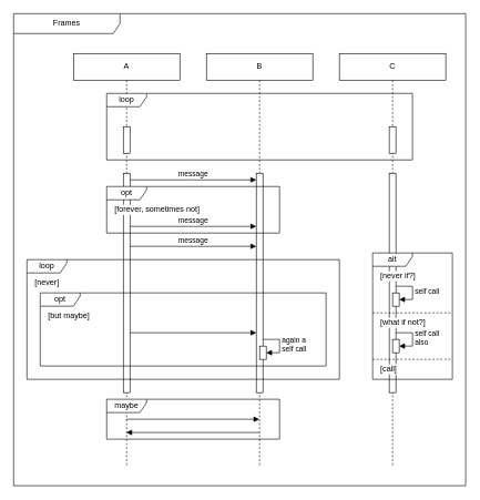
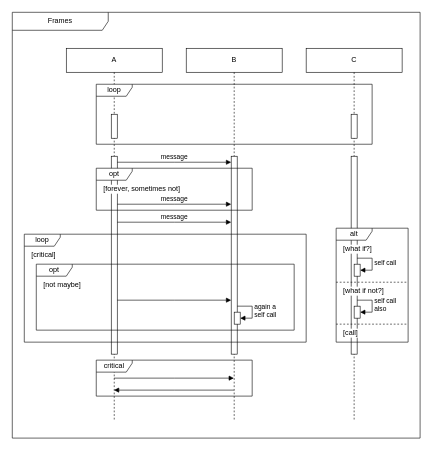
  <mxCell id="0" />
  <mxCell id="1" parent="0" />
  <mxCell id="2" value="Frames" parent="1" style="shape=umlFrame;whiteSpace=wrap;html=1;pointerEvents=0;width=160;height=30;" vertex="1"><mxGeometry x="20" y="20" width="680.0" height="710" as="geometry" /></mxCell>
  <mxCell id="3" value="A" parent="1" style="shape=umlLifeline;perimeter=lifelinePerimeter;whiteSpace=wrap;html=1;container=1;dropTarget=0;collapsible=0;recursiveResize=0;outlineConnect=0;portConstraint=eastwest;newEdgeStyle={&quot;curved&quot;:0,&quot;rounded&quot;:0};size=40;" vertex="1"><mxGeometry x="110" y="80" width="160" height="620" as="geometry" /></mxCell>
  <mxCell id="4" value="B" parent="1" style="shape=umlLifeline;perimeter=lifelinePerimeter;whiteSpace=wrap;html=1;container=1;dropTarget=0;collapsible=0;recursiveResize=0;outlineConnect=0;portConstraint=eastwest;newEdgeStyle={&quot;curved&quot;:0,&quot;rounded&quot;:0};size=40;" vertex="1"><mxGeometry x="310" y="80" width="160" height="620" as="geometry" /></mxCell>
  <mxCell id="5" value="C" parent="1" style="shape=umlLifeline;perimeter=lifelinePerimeter;whiteSpace=wrap;html=1;container=1;dropTarget=0;collapsible=0;recursiveResize=0;outlineConnect=0;portConstraint=eastwest;newEdgeStyle={&quot;curved&quot;:0,&quot;rounded&quot;:0};size=40;" vertex="1"><mxGeometry x="510" y="80" width="160" height="620" as="geometry" /></mxCell>
  <mxCell id="6" value="loop" parent="1" style="shape=umlFrame;whiteSpace=wrap;html=1;pointerEvents=0;width=60;height=20;" vertex="1"><mxGeometry x="160" y="140" width="460.0" height="100" as="geometry" /></mxCell>
  <mxCell id="7" value="" parent="3" style="html=1;points=[[0,0,0,0,5],[0,1,0,0,-5],[1,0,0,0,5],[1,1,0,0,-5]];perimeter=orthogonalPerimeter;outlineConnect=0;targetShapes=umlLifeline;portConstraint=eastwest;newEdgeStyle={&quot;curved&quot;:0,&quot;rounded&quot;:0};" vertex="1"><mxGeometry x="75.0" y="110" width="10" height="40" as="geometry" /></mxCell>
  <mxCell id="8" value="" parent="5" style="html=1;points=[[0,0,0,0,5],[0,1,0,0,-5],[1,0,0,0,5],[1,1,0,0,-5]];perimeter=orthogonalPerimeter;outlineConnect=0;targetShapes=umlLifeline;portConstraint=eastwest;newEdgeStyle={&quot;curved&quot;:0,&quot;rounded&quot;:0};" vertex="1"><mxGeometry x="75.0" y="110" width="10" height="40" as="geometry" /></mxCell>
  <mxCell id="9" value="" parent="3" style="html=1;points=[[0,0,0,0,5],[0,1,0,0,-5],[1,0,0,0,5],[1,1,0,0,-5]];perimeter=orthogonalPerimeter;outlineConnect=0;targetShapes=umlLifeline;portConstraint=eastwest;newEdgeStyle={&quot;curved&quot;:0,&quot;rounded&quot;:0};" vertex="1"><mxGeometry x="75.0" y="180" width="10" height="330" as="geometry" /></mxCell>
  <mxCell id="10" value="" parent="4" style="html=1;points=[[0,0,0,0,5],[0,1,0,0,-5],[1,0,0,0,5],[1,1,0,0,-5]];perimeter=orthogonalPerimeter;outlineConnect=0;targetShapes=umlLifeline;portConstraint=eastwest;newEdgeStyle={&quot;curved&quot;:0,&quot;rounded&quot;:0};" vertex="1"><mxGeometry x="75.0" y="180" width="10" height="330" as="geometry" /></mxCell>
  <mxCell id="11" value="" parent="5" style="html=1;points=[[0,0,0,0,5],[0,1,0,0,-5],[1,0,0,0,5],[1,1,0,0,-5]];perimeter=orthogonalPerimeter;outlineConnect=0;targetShapes=umlLifeline;portConstraint=eastwest;newEdgeStyle={&quot;curved&quot;:0,&quot;rounded&quot;:0};" vertex="1"><mxGeometry x="75.0" y="180" width="10" height="330" as="geometry" /></mxCell>
  <mxCell id="12" value="message" parent="1" style="html=1;curved=0;rounded=0;align=center;verticalAlign=bottom;endArrow=block;dashed=0;" edge="1" source="9" target="10"><mxGeometry relative="1" as="geometry"><mxPoint as="sourcePoint" x="110" y="80" /><mxPoint as="targetPoint" x="110" y="80" /><Array as="points"><mxPoint x="290" y="270" /></Array></mxGeometry></mxCell>
  <mxCell id="13" value="opt" parent="1" style="shape=umlFrame;whiteSpace=wrap;html=1;pointerEvents=0;width=60;height=20;" vertex="1"><mxGeometry x="160" y="280" width="260.0" height="70" as="geometry" /></mxCell>
  <mxCell id="14" value="[forever, sometimes not]" parent="13" style="text;html=1;rounded=0;labelBackgroundColor=default;align=left;verticalAlign=middle;" vertex="1"><mxGeometry x="10" y="25" width="100" height="20" as="geometry" /></mxCell>
  <mxCell id="15" value="message" parent="1" style="html=1;curved=0;rounded=0;align=center;verticalAlign=bottom;endArrow=block;dashed=0;" edge="1" source="9" target="10"><mxGeometry relative="1" as="geometry"><mxPoint as="sourcePoint" x="110" y="80" /><mxPoint as="targetPoint" x="110" y="80" /><Array as="points"><mxPoint x="290" y="340" /></Array></mxGeometry></mxCell>
  <mxCell id="16" value="message" parent="1" style="html=1;curved=0;rounded=0;align=center;verticalAlign=bottom;endArrow=block;dashed=0;" edge="1" source="9" target="10"><mxGeometry relative="1" as="geometry"><mxPoint as="sourcePoint" x="110" y="80" /><mxPoint as="targetPoint" x="110" y="80" /><Array as="points"><mxPoint x="290" y="370" /></Array></mxGeometry></mxCell>
  <mxCell id="17" value="alt" parent="1" style="shape=umlFrame;whiteSpace=wrap;html=1;pointerEvents=0;width=60;height=20;" vertex="1"><mxGeometry x="560" y="380" width="120.0" height="190" as="geometry" /></mxCell>
- <mxCell id="18" value="[never if?]" parent="17" style="text;html=1;rounded=0;labelBackgroundColor=default;align=left;verticalAlign=middle;" vertex="1"><mxGeometry x="10" y="25" width="100" height="20" as="geometry" /></mxCell>
+ <mxCell id="18" value="[what if?]" parent="17" style="text;html=1;rounded=0;labelBackgroundColor=default;align=left;verticalAlign=middle;" vertex="1"><mxGeometry x="10" y="25" width="100" height="20" as="geometry" /></mxCell>
  <mxCell id="19" value="" parent="5" style="html=1;points=[[0,0,0,0,5],[0,1,0,0,-5],[1,0,0,0,5],[1,1,0,0,-5]];perimeter=orthogonalPerimeter;outlineConnect=0;targetShapes=umlLifeline;portConstraint=eastwest;newEdgeStyle={&quot;curved&quot;:0,&quot;rounded&quot;:0};" vertex="1"><mxGeometry x="80.0" y="360" width="10" height="20" as="geometry" /></mxCell>
  <mxCell id="20" value="self call" parent="1" style="html=1;curved=0;rounded=0;spacingLeft=2;align=left;verticalAlign=middle;endArrow=block;dashed=0;" edge="1" source="11" target="19"><mxGeometry relative="1" as="geometry"><mxPoint as="sourcePoint" x="110" y="80" /><mxPoint as="targetPoint" x="110" y="80" /><Array as="points"><mxPoint x="620" y="430" /><mxPoint x="620" y="450" /></Array></mxGeometry></mxCell>
  <mxCell id="21" value="" parent="1" style="html=1;endArrow=none;dashed=1;rounded=0;entryX=1;entryY=0.474;entryDx=0;entryDy=0;entryPerimeter=0;exitX=0;exitY=0.474;exitDx=0;exitDy=0;exitPerimeter=0;" edge="1" source="17" target="17"><mxGeometry relative="1" as="geometry"><mxPoint as="targetPoint" x="110" y="80" /><mxPoint as="sourcePoint" x="110" y="80" /></mxGeometry></mxCell>
  <mxCell id="22" value="[what if not?]" parent="17" style="text;html=1;rounded=0;labelBackgroundColor=default;align=left;verticalAlign=middle;" vertex="1"><mxGeometry x="10" y="95" width="100" height="20" as="geometry" /></mxCell>
  <mxCell id="23" value="" parent="5" style="html=1;points=[[0,0,0,0,5],[0,1,0,0,-5],[1,0,0,0,5],[1,1,0,0,-5]];perimeter=orthogonalPerimeter;outlineConnect=0;targetShapes=umlLifeline;portConstraint=eastwest;newEdgeStyle={&quot;curved&quot;:0,&quot;rounded&quot;:0};" vertex="1"><mxGeometry x="80.0" y="430" width="10" height="20" as="geometry" /></mxCell>
  <mxCell id="24" value="self call&lt;br/&gt;also" parent="1" style="html=1;curved=0;rounded=0;spacingLeft=2;align=left;verticalAlign=middle;endArrow=block;dashed=0;" edge="1" source="11" target="23"><mxGeometry relative="1" as="geometry"><mxPoint as="sourcePoint" x="110" y="80" /><mxPoint as="targetPoint" x="110" y="80" /><Array as="points"><mxPoint x="620" y="500" /><mxPoint x="620" y="520" /></Array></mxGeometry></mxCell>
  <mxCell id="25" value="" parent="1" style="html=1;endArrow=none;dashed=1;rounded=0;entryX=1;entryY=0.842;entryDx=0;entryDy=0;entryPerimeter=0;exitX=0;exitY=0.842;exitDx=0;exitDy=0;exitPerimeter=0;" edge="1" source="17" target="17"><mxGeometry relative="1" as="geometry"><mxPoint as="targetPoint" x="110" y="80" /><mxPoint as="sourcePoint" x="110" y="80" /></mxGeometry></mxCell>
  <mxCell id="26" value="[call]" parent="17" style="text;html=1;rounded=0;labelBackgroundColor=default;align=left;verticalAlign=middle;" vertex="1"><mxGeometry x="10" y="165" width="100" height="20" as="geometry" /></mxCell>
  <mxCell id="27" value="loop" parent="1" style="shape=umlFrame;whiteSpace=wrap;html=1;pointerEvents=0;width=60;height=20;" vertex="1"><mxGeometry x="40" y="390" width="470.0" height="180" as="geometry" /></mxCell>
- <mxCell id="28" value="[never]" parent="27" style="text;html=1;rounded=0;labelBackgroundColor=default;align=left;verticalAlign=middle;" vertex="1"><mxGeometry x="10" y="25" width="100" height="20" as="geometry" /></mxCell>
+ <mxCell id="28" value="[critical]" parent="27" style="text;html=1;rounded=0;labelBackgroundColor=default;align=left;verticalAlign=middle;" vertex="1"><mxGeometry x="10" y="25" width="100" height="20" as="geometry" /></mxCell>
  <mxCell id="29" value="opt" parent="1" style="shape=umlFrame;whiteSpace=wrap;html=1;pointerEvents=0;width=60;height=20;" vertex="1"><mxGeometry x="60" y="440" width="430.0" height="110" as="geometry" /></mxCell>
- <mxCell id="30" value="[but maybe]" parent="29" style="text;html=1;rounded=0;labelBackgroundColor=default;align=left;verticalAlign=middle;" vertex="1"><mxGeometry x="10" y="25" width="100" height="20" as="geometry" /></mxCell>
+ <mxCell id="30" value="[not maybe]" parent="29" style="text;html=1;rounded=0;labelBackgroundColor=default;align=left;verticalAlign=middle;" vertex="1"><mxGeometry x="10" y="25" width="100" height="20" as="geometry" /></mxCell>
  <mxCell id="31" value="" parent="1" style="html=1;curved=0;rounded=0;align=center;verticalAlign=bottom;endArrow=block;dashed=0;" edge="1" source="9" target="10"><mxGeometry relative="1" as="geometry"><mxPoint as="sourcePoint" x="110" y="80" /><mxPoint as="targetPoint" x="110" y="80" /><Array as="points"><mxPoint x="290" y="500" /></Array></mxGeometry></mxCell>
  <mxCell id="32" value="" parent="4" style="html=1;points=[[0,0,0,0,5],[0,1,0,0,-5],[1,0,0,0,5],[1,1,0,0,-5]];perimeter=orthogonalPerimeter;outlineConnect=0;targetShapes=umlLifeline;portConstraint=eastwest;newEdgeStyle={&quot;curved&quot;:0,&quot;rounded&quot;:0};" vertex="1"><mxGeometry x="80.0" y="440" width="10" height="20" as="geometry" /></mxCell>
  <mxCell id="33" value="again a&lt;br/&gt;self call" parent="1" style="html=1;curved=0;rounded=0;spacingLeft=2;align=left;verticalAlign=middle;endArrow=block;dashed=0;" edge="1" source="10" target="32"><mxGeometry relative="1" as="geometry"><mxPoint as="sourcePoint" x="110" y="80" /><mxPoint as="targetPoint" x="110" y="80" /><Array as="points"><mxPoint x="420" y="510" /><mxPoint x="420" y="530" /></Array></mxGeometry></mxCell>
- <mxCell id="34" value="maybe" parent="1" style="shape=umlFrame;whiteSpace=wrap;html=1;pointerEvents=0;width=60;height=20;" vertex="1"><mxGeometry x="160" y="600" width="260.0" height="60" as="geometry" /></mxCell>
+ <mxCell id="34" value="critical" parent="1" style="shape=umlFrame;whiteSpace=wrap;html=1;pointerEvents=0;width=60;height=20;" vertex="1"><mxGeometry x="160" y="600" width="260.0" height="60" as="geometry" /></mxCell>
  <mxCell id="35" value="" parent="1" style="html=1;curved=0;rounded=0;align=center;verticalAlign=bottom;endArrow=block;dashed=0;" edge="1" source="3" target="4"><mxGeometry relative="1" as="geometry"><mxPoint as="sourcePoint" x="110" y="80" /><mxPoint as="targetPoint" x="110" y="80" /><Array as="points"><mxPoint x="290" y="630" /></Array></mxGeometry></mxCell>
  <mxCell id="36" value="" parent="1" style="html=1;curved=0;rounded=0;align=center;verticalAlign=bottom;endArrow=block;dashed=0;" edge="1" source="4" target="3"><mxGeometry relative="1" as="geometry"><mxPoint as="sourcePoint" x="110" y="80" /><mxPoint as="targetPoint" x="110" y="80" /><Array as="points"><mxPoint x="290" y="650" /></Array></mxGeometry></mxCell>
